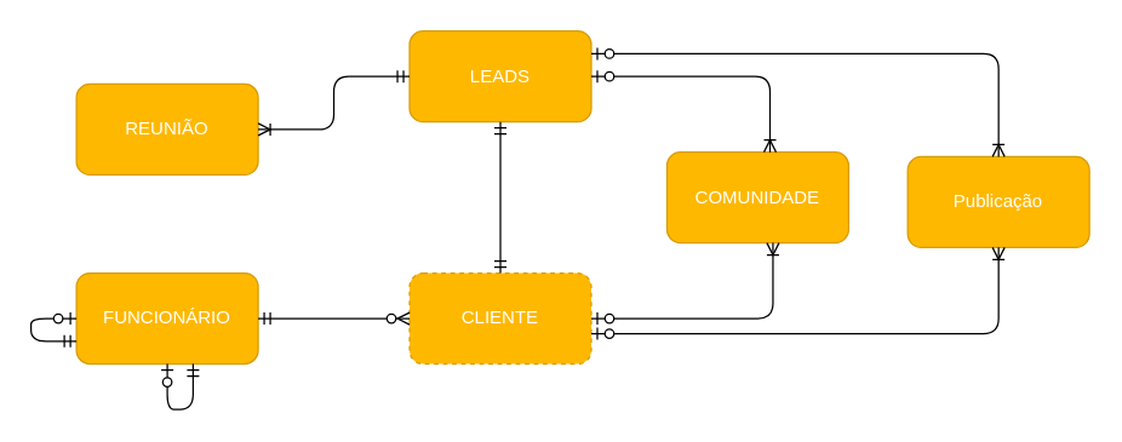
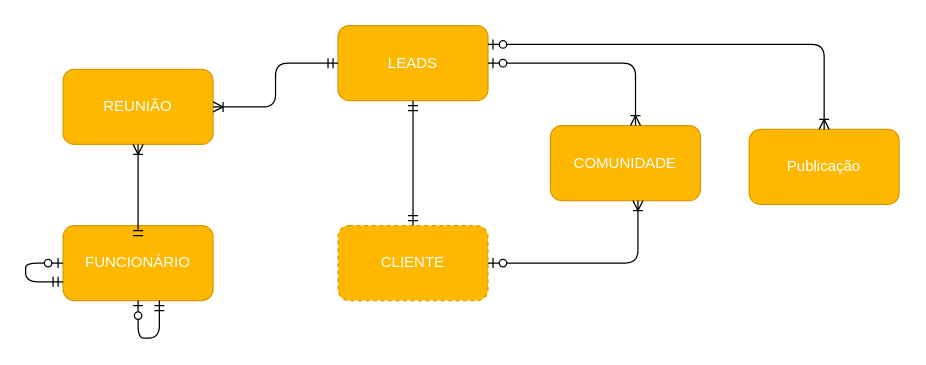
  <mxCell id="0" />
  <mxCell id="1" parent="0" />
  <mxCell id="2" value="&lt;font color=&quot;#ffffff&quot;&gt;CLIENTE&lt;/font&gt;" style="rounded=1;whiteSpace=wrap;html=1;strokeColor=#d79b00;gradientColor=#FFB800;fillColor=#FFB800;dashed=1;" parent="1" vertex="1"><mxGeometry x="270" y="180" width="120" height="60" as="geometry" /></mxCell>
  <mxCell id="3" value="&lt;font color=&quot;#ffffff&quot;&gt;LEADS&lt;/font&gt;&lt;span style=&quot;color: rgba(0 , 0 , 0 , 0) ; font-family: monospace ; font-size: 0px&quot;&gt;%3CmxGraphModel%3E%3Croot%3E%3CmxCell%20id%3D%220%22%2F%3E%3CmxCell%20id%3D%221%22%20parent%3D%220%22%2F%3E%3CmxCell%20id%3D%222%22%20value%3D%22%26lt%3Bfont%20color%3D%26quot%3B%23ffffff%26quot%3B%26gt%3BCLIENTE%26lt%3B%2Ffont%26gt%3B%22%20style%3D%22rounded%3D1%3BwhiteSpace%3Dwrap%3Bhtml%3D1%3BstrokeColor%3D%23d79b00%3BgradientColor%3D%23FFB800%3BfillColor%3D%23FFB800%3B%22%20vertex%3D%221%22%20parent%3D%221%22%3E%3CmxGeometry%20x%3D%22340%22%20y%3D%22770%22%20width%3D%22120%22%20height%3D%2260%22%20as%3D%22geometry%22%2F%3E%3C%2FmxCell%3E%3C%2Froot%3E%3C%2FmxGraphModel%3E&lt;/span&gt;" style="rounded=1;whiteSpace=wrap;html=1;strokeColor=#d79b00;gradientColor=#FFB800;fillColor=#FFB800;" parent="1" vertex="1"><mxGeometry x="270" y="20" width="120" height="60" as="geometry" /></mxCell>
  <mxCell id="4" value="&lt;font color=&quot;#ffffff&quot;&gt;COMUNIDADE&lt;/font&gt;" style="rounded=1;whiteSpace=wrap;html=1;strokeColor=#d79b00;gradientColor=#FFB800;fillColor=#FFB800;" parent="1" vertex="1"><mxGeometry x="440" y="100" width="120" height="60" as="geometry" /></mxCell>
  <mxCell id="5" value="&lt;font color=&quot;#ffffff&quot;&gt;FUNCIONÁRIO&lt;/font&gt;" style="rounded=1;whiteSpace=wrap;html=1;strokeColor=#d79b00;gradientColor=#FFB800;fillColor=#FFB800;" parent="1" vertex="1"><mxGeometry x="50" y="180" width="120" height="60" as="geometry" /></mxCell>
  <mxCell id="6" value="&lt;font color=&quot;#ffffff&quot;&gt;REUNIÃO&lt;/font&gt;" style="rounded=1;whiteSpace=wrap;html=1;strokeColor=#d79b00;gradientColor=#FFB800;fillColor=#FFB800;" parent="1" vertex="1"><mxGeometry x="50" y="55" width="120" height="60" as="geometry" /></mxCell>
  <mxCell id="7" value="" style="edgeStyle=elbowEdgeStyle;fontSize=12;html=1;endArrow=ERoneToMany;startArrow=ERmandOne;exitX=0;exitY=0.5;exitDx=0;exitDy=0;entryX=1;entryY=0.5;entryDx=0;entryDy=0;" parent="1" source="3" target="6" edge="1"><mxGeometry width="100" height="100" relative="1" as="geometry"><mxPoint x="230" y="200" as="sourcePoint" /><mxPoint x="230" y="120" as="targetPoint" /></mxGeometry></mxCell>
- <mxCell id="9" value="" style="edgeStyle=entityRelationEdgeStyle;fontSize=12;html=1;endArrow=ERzeroToMany;startArrow=ERmandOne;exitX=1;exitY=0.5;exitDx=0;exitDy=0;entryX=0;entryY=0.5;entryDx=0;entryDy=0;" parent="1" source="5" target="2" edge="1"><mxGeometry width="100" height="100" relative="1" as="geometry"><mxPoint x="230" y="200" as="sourcePoint" /><mxPoint x="330" y="100" as="targetPoint" /></mxGeometry></mxCell>
+ <mxCell id="8" value="" style="edgeStyle=elbowEdgeStyle;fontSize=12;html=1;endArrow=ERoneToMany;startArrow=ERmandOne;entryX=0.5;entryY=1;entryDx=0;entryDy=0;exitX=0.5;exitY=0;exitDx=0;exitDy=0;" parent="1" source="5" target="6" edge="1"><mxGeometry width="100" height="100" relative="1" as="geometry"><mxPoint x="130" y="185" as="sourcePoint" /><mxPoint x="200" y="185" as="targetPoint" /><Array as="points"><mxPoint x="110" y="185" /></Array></mxGeometry></mxCell>
  <mxCell id="10" value="" style="fontSize=12;html=1;endArrow=ERmandOne;startArrow=ERmandOne;entryX=0.5;entryY=1;entryDx=0;entryDy=0;exitX=0.5;exitY=0;exitDx=0;exitDy=0;" parent="1" source="2" target="3" edge="1"><mxGeometry width="100" height="100" relative="1" as="geometry"><mxPoint x="330" y="160" as="sourcePoint" /><mxPoint x="340" y="110" as="targetPoint" /></mxGeometry></mxCell>
  <mxCell id="11" value="" style="edgeStyle=elbowEdgeStyle;fontSize=12;html=1;endArrow=ERoneToMany;startArrow=ERzeroToOne;elbow=vertical;exitX=1;exitY=0.5;exitDx=0;exitDy=0;" parent="1" source="2" edge="1"><mxGeometry width="100" height="100" relative="1" as="geometry"><mxPoint x="430" y="230" as="sourcePoint" /><mxPoint x="510" y="160" as="targetPoint" /><Array as="points"><mxPoint x="480" y="210" /></Array></mxGeometry></mxCell>
  <mxCell id="12" value="" style="edgeStyle=elbowEdgeStyle;fontSize=12;html=1;endArrow=ERoneToMany;startArrow=ERzeroToOne;elbow=vertical;exitX=1;exitY=0.5;exitDx=0;exitDy=0;entryX=0.567;entryY=0;entryDx=0;entryDy=0;entryPerimeter=0;" parent="1" target="4" edge="1"><mxGeometry width="100" height="100" relative="1" as="geometry"><mxPoint x="390" y="50" as="sourcePoint" /><mxPoint x="510" y="0" as="targetPoint" /><Array as="points"><mxPoint x="480" y="50" /></Array></mxGeometry></mxCell>
  <mxCell id="13" value="" style="edgeStyle=elbowEdgeStyle;fontSize=12;html=1;endArrow=ERzeroToOne;startArrow=ERmandOne;exitX=0;exitY=0.75;exitDx=0;exitDy=0;" parent="1" source="5" edge="1"><mxGeometry width="100" height="100" relative="1" as="geometry"><mxPoint x="-20" y="260" as="sourcePoint" /><mxPoint x="50" y="210" as="targetPoint" /><Array as="points"><mxPoint x="20" y="225" /></Array></mxGeometry></mxCell>
  <mxCell id="14" value="" style="edgeStyle=elbowEdgeStyle;fontSize=12;html=1;endArrow=ERzeroToOne;startArrow=ERmandOne;entryX=0.5;entryY=1;entryDx=0;entryDy=0;exitX=0.642;exitY=1;exitDx=0;exitDy=0;exitPerimeter=0;" parent="1" source="5" target="5" edge="1"><mxGeometry width="100" height="100" relative="1" as="geometry"><mxPoint x="140" y="240" as="sourcePoint" /><mxPoint x="70" y="270" as="targetPoint" /><Array as="points"><mxPoint x="110" y="270" /><mxPoint x="140" y="270" /></Array></mxGeometry></mxCell>
  <mxCell id="15" value="&lt;font color=&quot;#ffffff&quot;&gt;Publicação&lt;/font&gt;" style="rounded=1;whiteSpace=wrap;html=1;strokeColor=#d79b00;gradientColor=#FFB800;fillColor=#FFB800;" vertex="1" parent="1"><mxGeometry x="599" y="103" width="120" height="60" as="geometry" /></mxCell>
  <mxCell id="16" value="" style="edgeStyle=elbowEdgeStyle;fontSize=12;html=1;endArrow=ERoneToMany;startArrow=ERzeroToOne;elbow=vertical;exitX=1;exitY=0.25;exitDx=0;exitDy=0;entryX=0.5;entryY=0;entryDx=0;entryDy=0;" edge="1" parent="1" source="3" target="15"><mxGeometry width="100" height="100" relative="1" as="geometry"><mxPoint x="400" y="60" as="sourcePoint" /><mxPoint x="518.04" y="110" as="targetPoint" /><Array as="points"><mxPoint x="560" y="35" /></Array></mxGeometry></mxCell>
- <mxCell id="17" value="" style="edgeStyle=elbowEdgeStyle;fontSize=12;html=1;endArrow=ERoneToMany;startArrow=ERzeroToOne;elbow=vertical;entryX=0.5;entryY=1;entryDx=0;entryDy=0;" edge="1" parent="1" source="2" target="15"><mxGeometry width="100" height="100" relative="1" as="geometry"><mxPoint x="400" y="220" as="sourcePoint" /><mxPoint x="520" y="170" as="targetPoint" /><Array as="points"><mxPoint x="490" y="220" /></Array></mxGeometry></mxCell>
